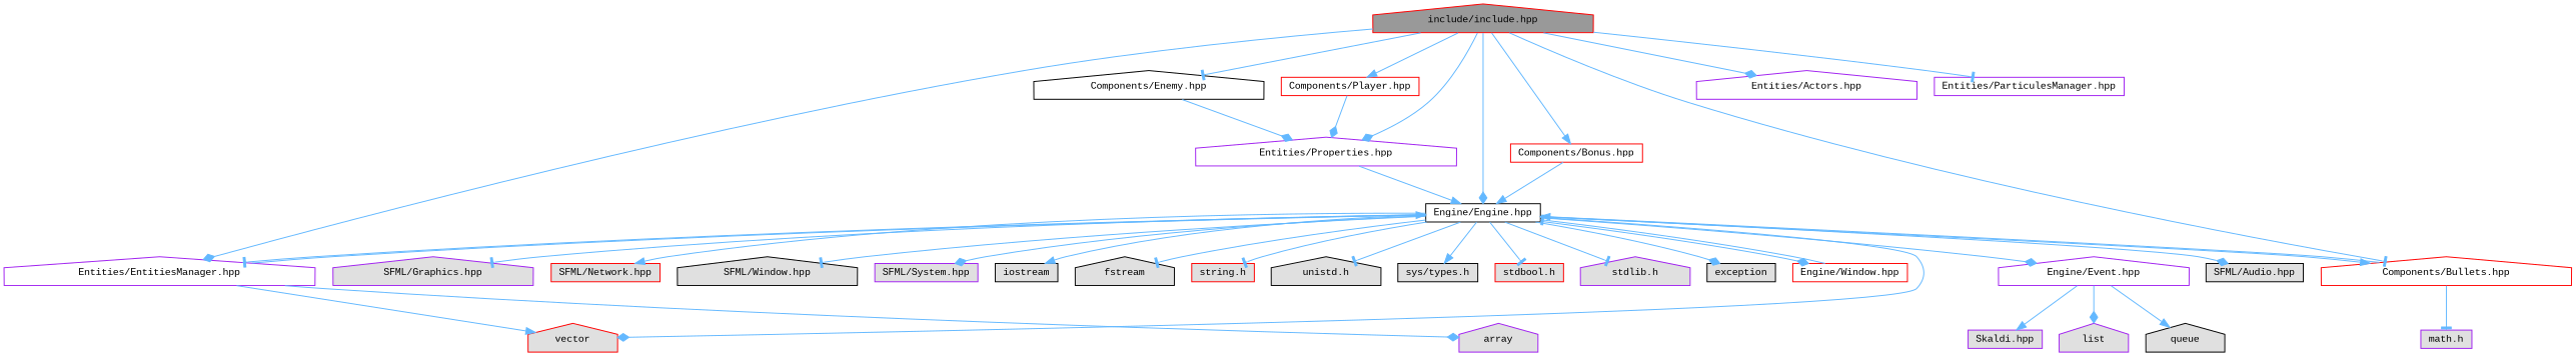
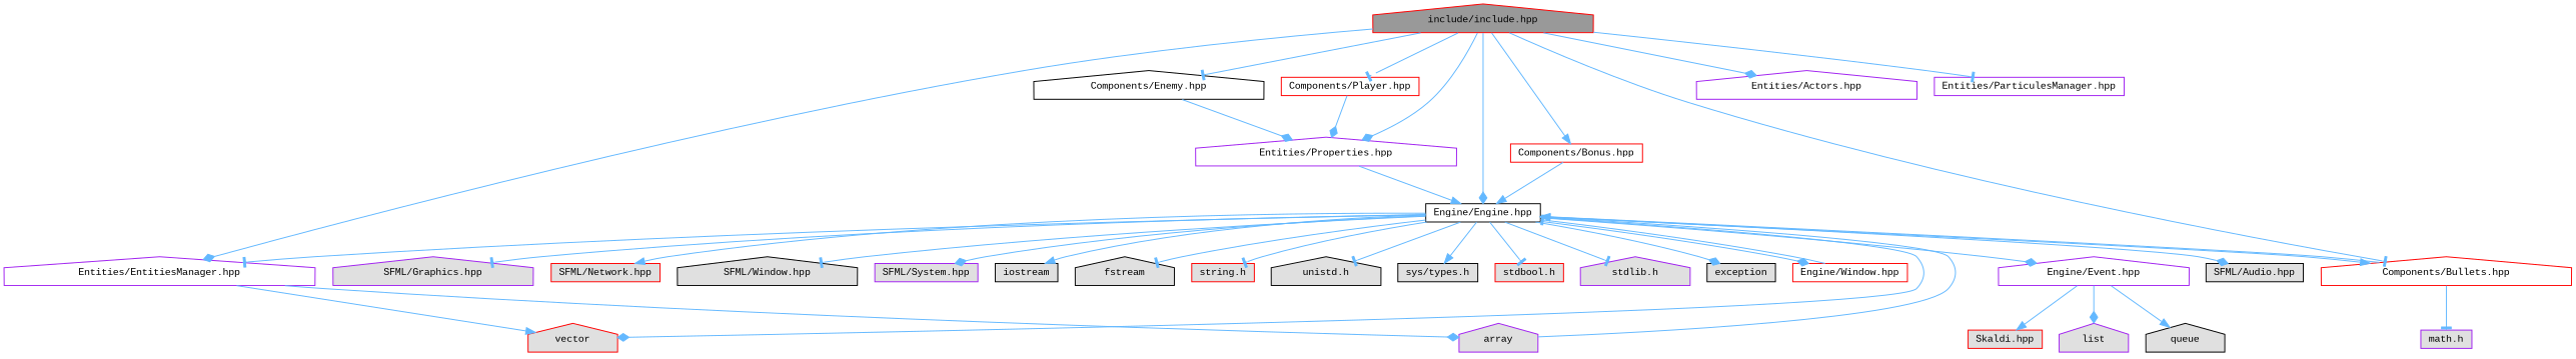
  digraph {
    fontname="Liberation Mono"
    node [color=purple fillcolor="#E0E0E0" fontname="Liberation Mono" fontsize=10 shape=house style=filled]
    edge [arrowhead=diamond color=steelblue1 fontname="Liberation Mono" fontsize=10 labelfontname=Helvetica labelfontsize=10 style=solid]
    n1 [color=red fillcolor=grey60 fontcolor=black height=0.2 label="include/include.hpp" width=0.4]
    n2 [color=red fillcolor=white height=0.2 label="Components/Bonus.hpp" shape=box width=0.4]
    n3 [color=black fillcolor=white height=0.2 label="Engine/Engine.hpp" shape=box width=0.4]
    n4 [fillcolor=white height=0.2 label="Entities/EntitiesManager.hpp" width=0.4]
    n5 [color=red fillcolor=white height=0.2 label="Components/Bullets.hpp" width=0.4]
    n6 [color=black fillcolor=white height=0.2 label="Components/Enemy.hpp" width=0.4]
    n7 [fillcolor=white height=0.2 label="Entities/Properties.hpp" width=0.4]
    n8 [color=red fillcolor=white height=0.2 label="Components/Player.hpp" shape=box width=0.4]
    n9 [fillcolor=white height=0.2 label="Entities/Actors.hpp" width=0.4]
    n10 [fillcolor=white height=0.2 label="Entities/ParticulesManager.hpp" shape=box width=0.4]
    n11 [color=black height=0.2 label="SFML/Audio.hpp" shape=box width=0.4]
    n12 [height=0.2 label="SFML/Graphics.hpp" width=0.4]
    n13 [color=red height=0.2 label="SFML/Network.hpp" shape=box width=0.4]
    n14 [color=black height=0.2 label="SFML/Window.hpp" width=0.4]
    n15 [height=0.2 label="SFML/System.hpp" shape=box width=0.4]
    n16 [color=black height=0.2 label=iostream shape=box width=0.4]
    n17 [color=black height=0.2 label=fstream width=0.4]
    n18 [color=red height=0.2 label="string.h" shape=box width=0.4]
    n19 [color=black height=0.2 label="unistd.h" width=0.4]
    n20 [color=black height=0.2 label="sys/types.h" shape=box width=0.4]
    n21 [color=red height=0.2 label=vector width=0.4]
    n22 [color=red height=0.2 label="stdbool.h" shape=box width=0.4]
    n23 [height=0.2 label="stdlib.h" width=0.4]
    n24 [color=black height=0.2 label=exception shape=box width=0.4]
    n25 [color=red fillcolor=white height=0.2 label="Engine/Window.hpp" shape=box width=0.4]
    n26 [fillcolor=white height=0.2 label="Engine/Event.hpp" width=0.4]
    n27 [height=0.2 label=array width=0.4]
    n28 [height=0.2 label="math.h" shape=box width=0.4]
    n29 [height=0.2 label=list width=0.4]
    n30 [color=black height=0.2 label=queue width=0.4]
-   n31 [height=0.2 label="Skaldi.hpp" shape=box width=0.4]
+   n31 [color=red height=0.2 label="Skaldi.hpp" shape=box width=0.4]
    n1 -> n2 [arrowhead=normal]
    n1 -> n3
    n1 -> n4
    n1 -> n5 [arrowhead=tee]
    n1 -> n6 [arrowhead=tee]
    n1 -> n7
-   n1 -> n8 [arrowhead=normal]
+   n1 -> n8 [arrowhead=tee]
    n1 -> n9
    n1 -> n10 [arrowhead=tee]
    n2 -> n3 [arrowhead=normal]
    n3 -> n4 [arrowhead=tee]
    n3 -> n5 [arrowhead=normal]
    n3 -> n11
    n3 -> n12 [arrowhead=tee]
    n3 -> n13 [arrowhead=normal]
    n3 -> n14 [arrowhead=tee]
    n3 -> n15
    n3 -> n16 [arrowhead=normal]
    n3 -> n17 [arrowhead=tee]
    n3 -> n18 [arrowhead=tee]
    n3 -> n19 [arrowhead=tee]
    n3 -> n20 [arrowhead=normal]
    n3 -> n21
    n3 -> n22 [arrowhead=tee]
    n3 -> n23 [arrowhead=tee]
    n3 -> n24
    n3 -> n25
    n3 -> n26
-   n4 -> n3 [arrowhead=normal]
+   n27 -> n3 [arrowhead=normal]
    n4 -> n21 [arrowhead=normal]
    n4 -> n27
    n5 -> n3 [arrowhead=normal]
    n5 -> n28 [arrowhead=tee]
    n6 -> n7
    n7 -> n3 [arrowhead=normal]
    n8 -> n7
    n25 -> n3 [arrowhead=tee]
    n26 -> n29
    n26 -> n30 [arrowhead=normal]
    n26 -> n31 [arrowhead=normal]
  }
